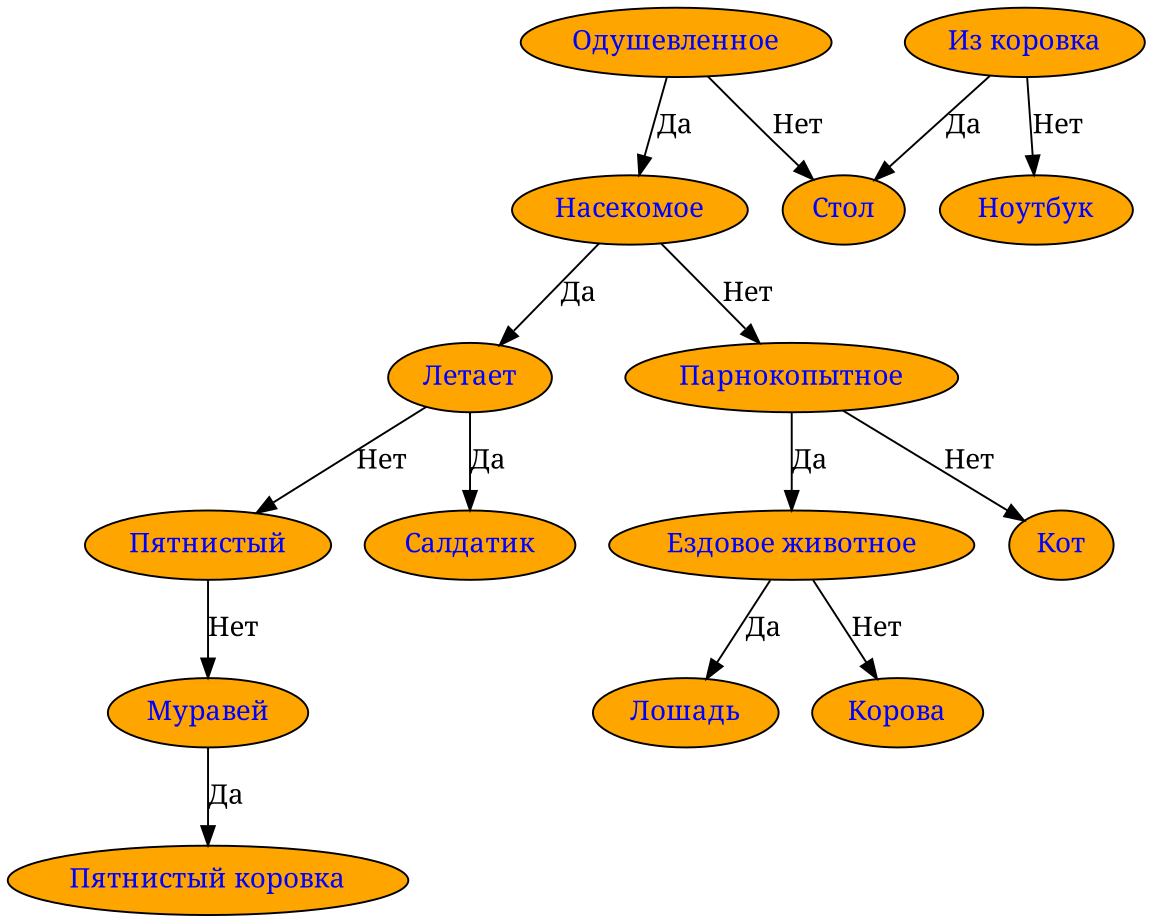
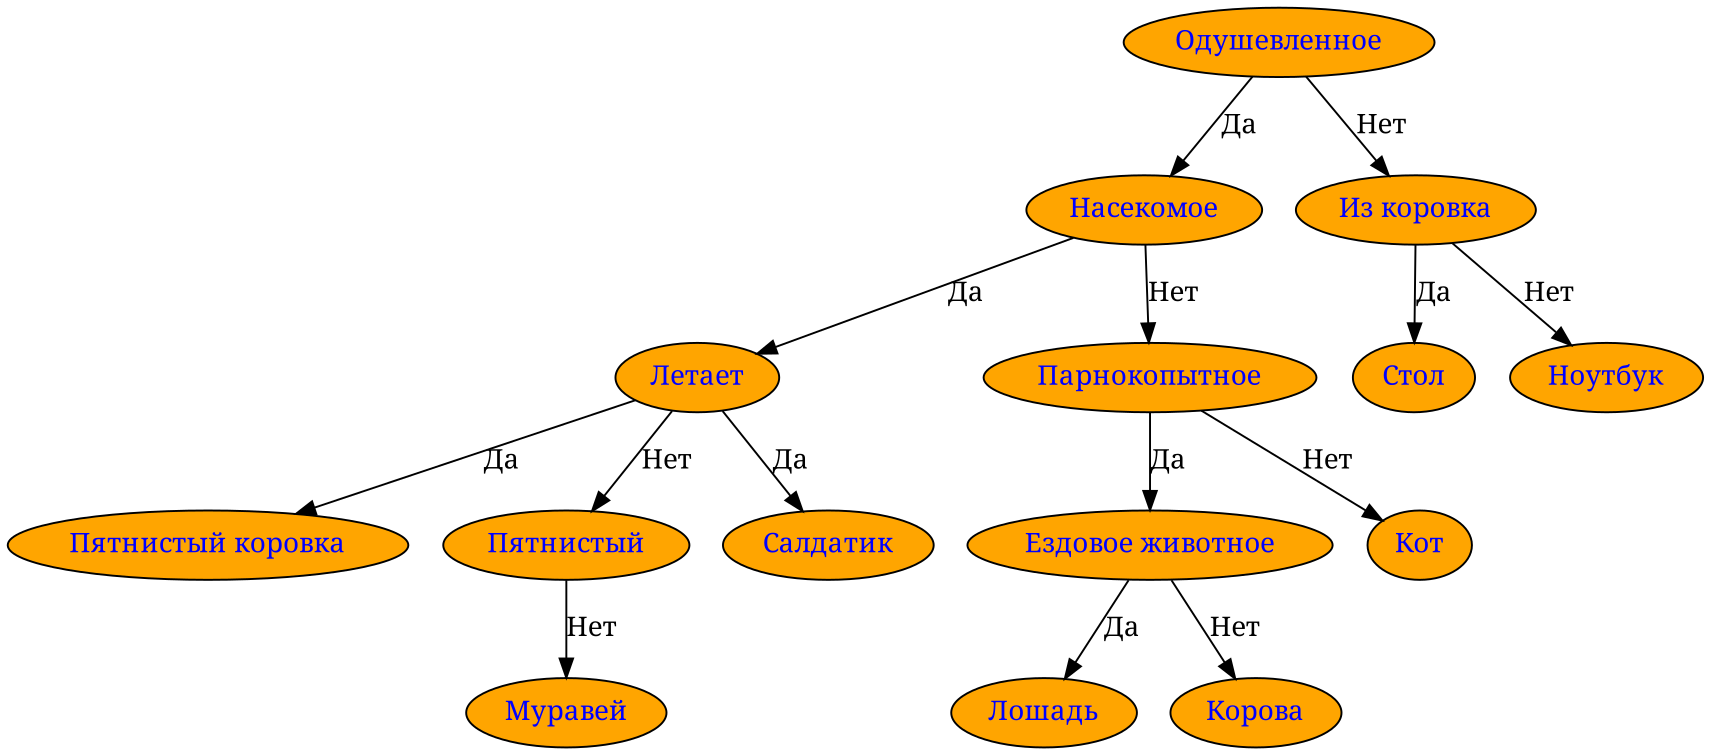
  digraph {
    fontname="Noto Serif"
    node [fillcolor=orange fontcolor=blue fontname="Noto Serif" style=filled]
    edge [fontname="Noto Serif"]
    "Одушевленное"
    "Насекомое"
    n3 [label="Из коровка"]
    "Летает"
    "Парнокопытное"
    "Стол"
    "Ноутбук"
    n8 [label="Пятнистый коровка"]
    "Пятнистый"
    "Салдатик"
    "Ездовое животное"
    "Кот"
    "Муравей"
    "Лошадь"
    "Корова"
    "Одушевленное" -> "Насекомое" [label="Да"]
-   "Одушевленное" -> "Стол" [label="Нет"]
+   "Одушевленное" -> n3 [label="Нет"]
    "Насекомое" -> "Летает" [label="Да"]
    "Насекомое" -> "Парнокопытное" [label="Нет"]
    n3 -> "Стол" [label="Да"]
    n3 -> "Ноутбук" [label="Нет"]
-   "Муравей" -> n8 [label="Да"]
+   "Летает" -> n8 [label="Да"]
    "Летает" -> "Пятнистый" [label="Нет"]
    "Летает" -> "Салдатик" [label="Да"]
    "Парнокопытное" -> "Ездовое животное" [label="Да"]
    "Парнокопытное" -> "Кот" [label="Нет"]
    "Пятнистый" -> "Муравей" [label="Нет"]
    "Ездовое животное" -> "Лошадь" [label="Да"]
    "Ездовое животное" -> "Корова" [label="Нет"]
  }
